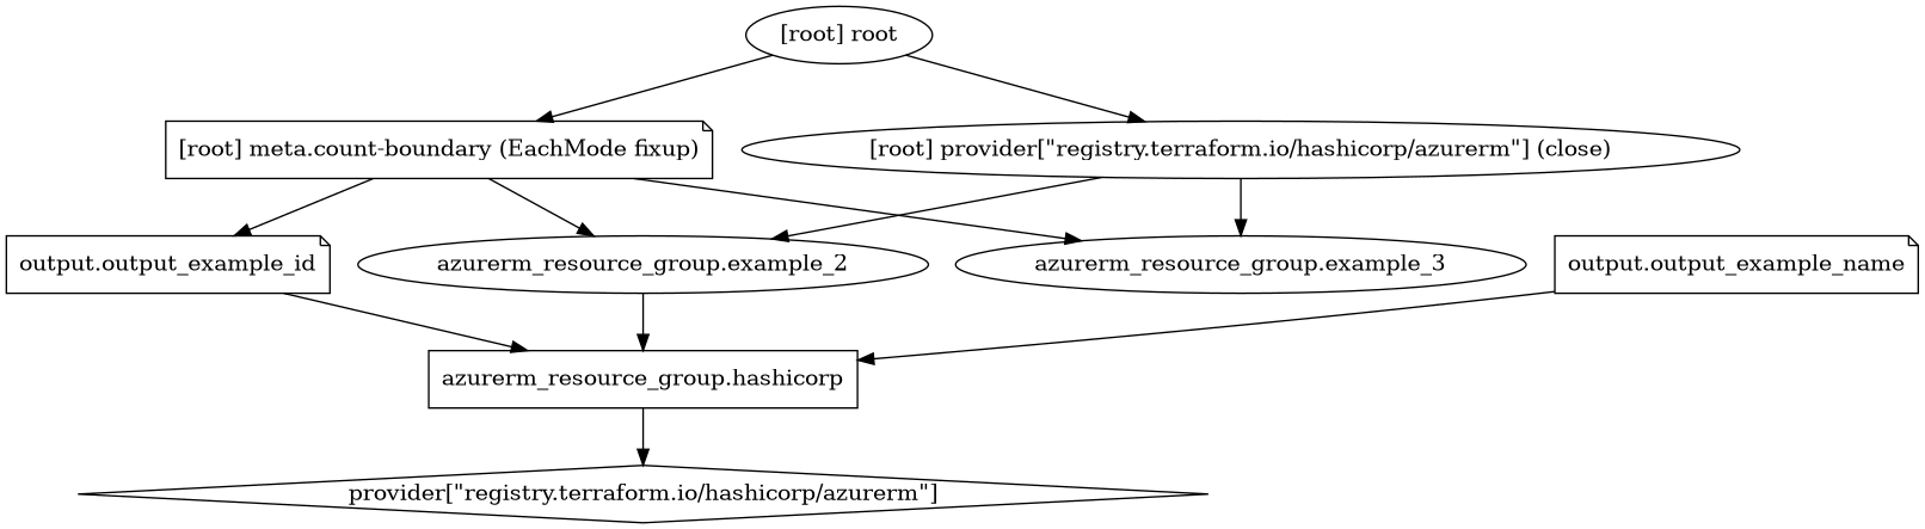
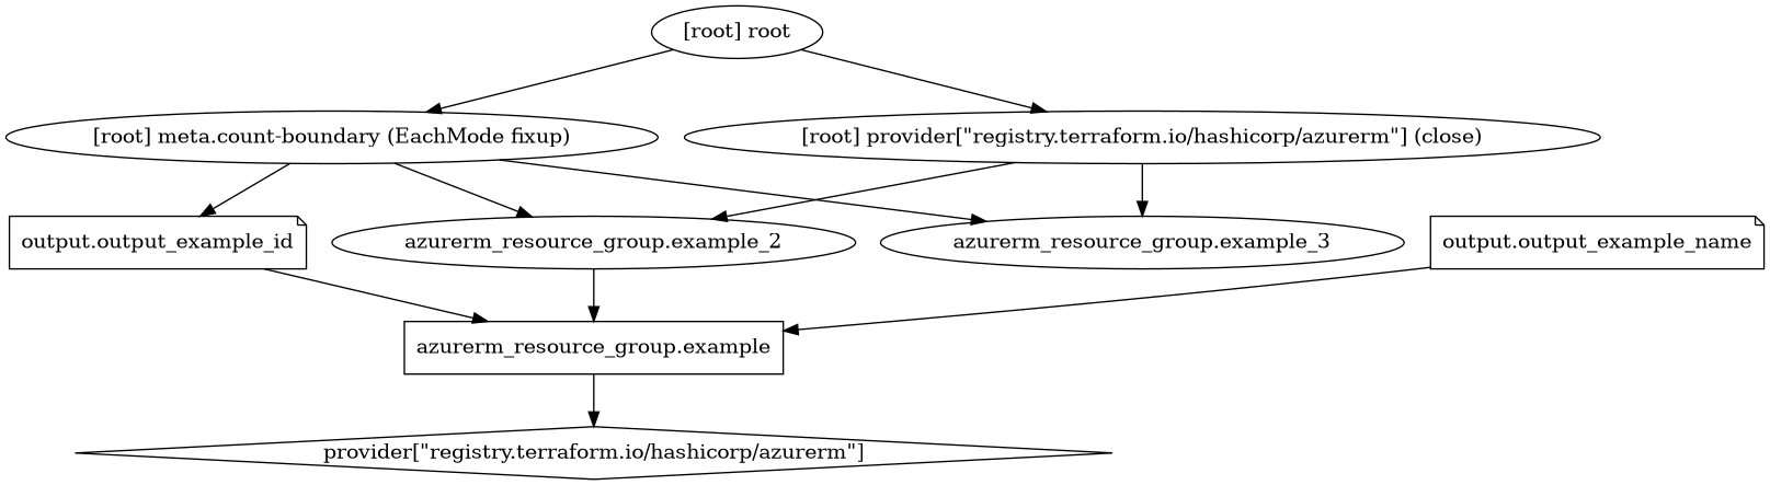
  digraph {
    compound=true
    newrank=true
-   n1 [label="azurerm_resource_group.hashicorp" shape=box]
+   n1 [label="azurerm_resource_group.example" shape=box]
    n2 [label="provider[\"registry.terraform.io/hashicorp/azurerm\"]" shape=diamond]
    n3 [label="azurerm_resource_group.example_2" shape=ellipse]
    n4 [label="azurerm_resource_group.example_3" shape=ellipse]
    n5 [label="output.output_example_id" shape=note]
    n6 [label="output.output_example_name" shape=note]
-   "[root] meta.count-boundary (EachMode fixup)" [shape=note]
+   "[root] meta.count-boundary (EachMode fixup)"
    "[root] provider[\"registry.terraform.io/hashicorp/azurerm\"] (close)"
    "[root] root"
    subgraph sub_1 {
      n1
      n2
      n3
      n4
      n5
      n6
      "[root] meta.count-boundary (EachMode fixup)"
      "[root] provider[\"registry.terraform.io/hashicorp/azurerm\"] (close)"
      "[root] root"
    }
    n1 -> n2
    n3 -> n1
    n5 -> n1
    n6 -> n1
    "[root] meta.count-boundary (EachMode fixup)" -> n3
    "[root] meta.count-boundary (EachMode fixup)" -> n4
    "[root] meta.count-boundary (EachMode fixup)" -> n5
    "[root] provider[\"registry.terraform.io/hashicorp/azurerm\"] (close)" -> n3
    "[root] provider[\"registry.terraform.io/hashicorp/azurerm\"] (close)" -> n4
    "[root] root" -> "[root] meta.count-boundary (EachMode fixup)"
    "[root] root" -> "[root] provider[\"registry.terraform.io/hashicorp/azurerm\"] (close)"
  }
